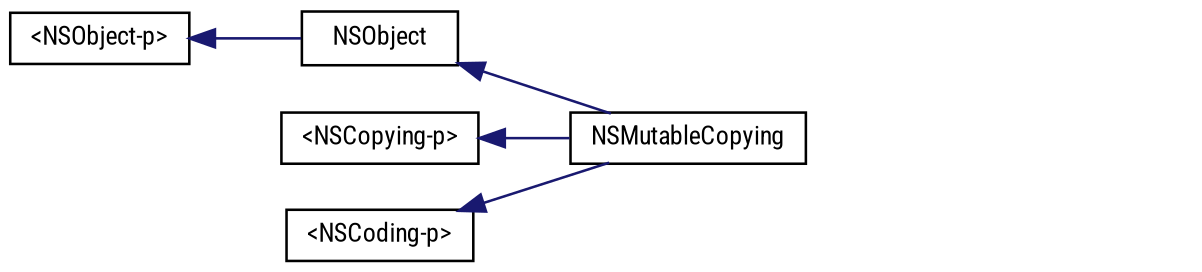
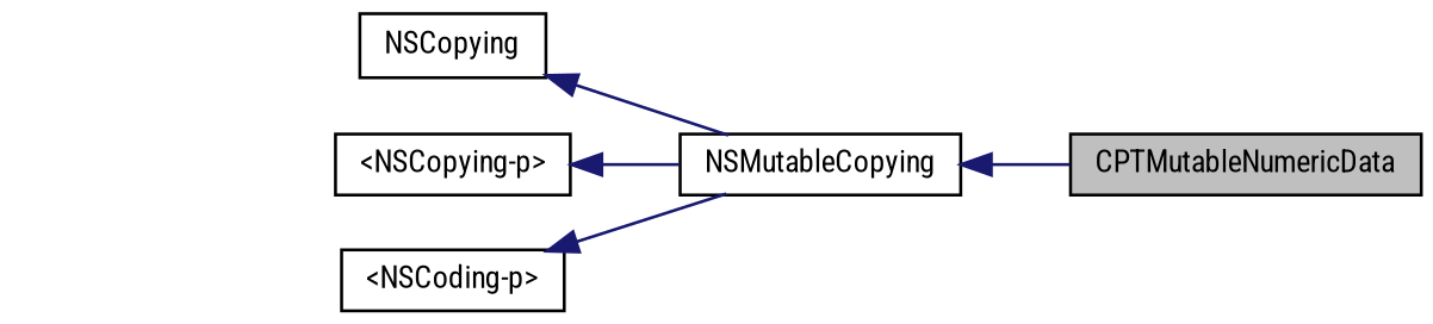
  digraph {
    fontname="Roboto Condensed"
    rankdir=LR
    node [color=black fontname="Roboto Condensed" fontsize=10 shape=record]
    edge [color=midnightblue dir=back fontname="Roboto Condensed" fontsize=10 labelfontname="Lucinda Grande" labelfontsize=10 style=solid]
+   n1 [fillcolor=grey75 fontcolor=black height=0.2 label=CPTMutableNumericData style=filled width=0.4]
    n2 [height=0.2 label=NSMutableCopying width=0.4]
-   n3 [height=0.2 label=NSObject width=0.4]
-   n4 [height=0.2 label="\<NSObject-p\>" width=0.4]
+   n3 [height=0.2 label=NSCopying width=0.4]
    n5 [height=0.2 label="\<NSCopying-p\>" width=0.4]
    n6 [height=0.2 label="\<NSCoding-p\>" width=0.4]
+   n2 -> n1
    n3 -> n2
-   n4 -> n3
    n5 -> n2
    n6 -> n2
  }
